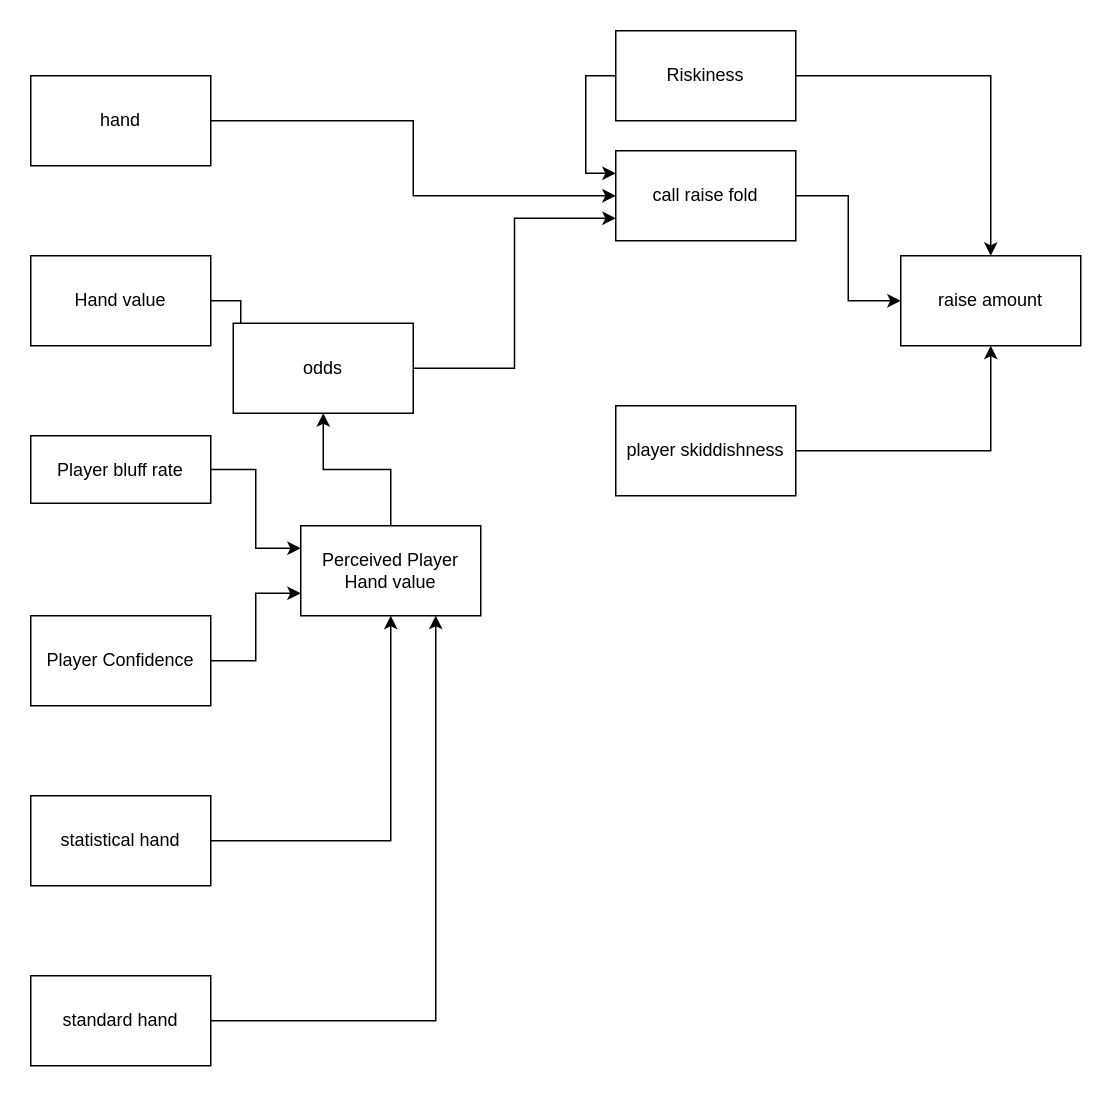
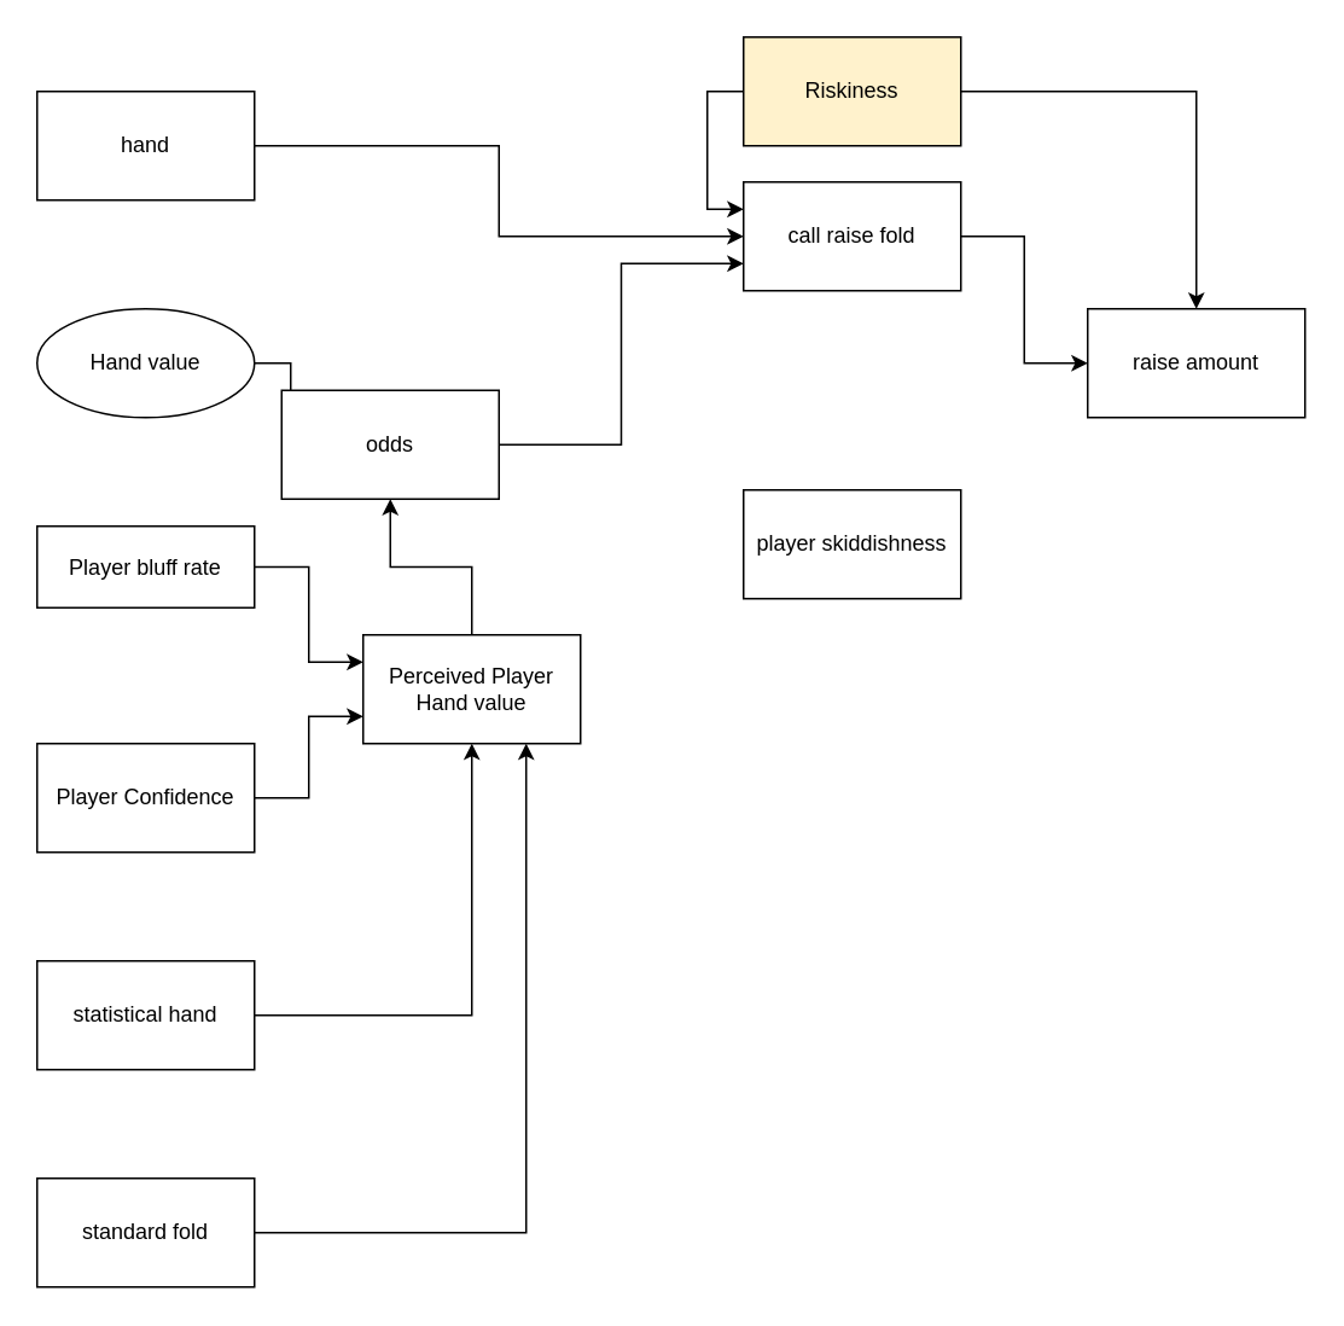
  <mxCell id="0" />
  <mxCell id="1" parent="0" />
  <mxCell id="2" style="edgeStyle=orthogonalEdgeStyle;rounded=0;orthogonalLoop=1;jettySize=auto;html=1;entryX=0;entryY=0.5;entryDx=0;entryDy=0;" edge="1" parent="1" source="3" target="18"><mxGeometry relative="1" as="geometry" /></mxCell>
- <mxCell id="3" value="Hand value" style="rounded=0;whiteSpace=wrap;html=1;" vertex="1" parent="1"><mxGeometry x="20" y="170" width="120" height="60" as="geometry" /></mxCell>
+ <mxCell id="3" value="Hand value" style="ellipse;whiteSpace=wrap;html=1;" vertex="1" parent="1"><mxGeometry x="20" y="170" width="120" height="60" as="geometry" /></mxCell>
  <mxCell id="4" style="edgeStyle=orthogonalEdgeStyle;rounded=0;orthogonalLoop=1;jettySize=auto;html=1;entryX=0;entryY=0.25;entryDx=0;entryDy=0;exitX=0;exitY=0.5;exitDx=0;exitDy=0;" edge="1" parent="1" source="6" target="14"><mxGeometry relative="1" as="geometry" /></mxCell>
  <mxCell id="5" style="edgeStyle=orthogonalEdgeStyle;rounded=0;orthogonalLoop=1;jettySize=auto;html=1;exitX=1;exitY=0.5;exitDx=0;exitDy=0;entryX=0.5;entryY=0;entryDx=0;entryDy=0;" edge="1" parent="1" source="6" target="19"><mxGeometry relative="1" as="geometry" /></mxCell>
- <mxCell id="6" value="Riskiness" style="rounded=0;whiteSpace=wrap;html=1;" vertex="1" parent="1"><mxGeometry x="410" y="20" width="120" height="60" as="geometry" /></mxCell>
+ <mxCell id="6" value="Riskiness" style="rounded=0;whiteSpace=wrap;html=1;fillColor=#fff2cc;" vertex="1" parent="1"><mxGeometry x="410" y="20" width="120" height="60" as="geometry" /></mxCell>
  <mxCell id="7" style="edgeStyle=orthogonalEdgeStyle;rounded=0;orthogonalLoop=1;jettySize=auto;html=1;entryX=0.5;entryY=1;entryDx=0;entryDy=0;" edge="1" parent="1" source="8" target="18"><mxGeometry relative="1" as="geometry" /></mxCell>
  <mxCell id="8" value="Perceived Player Hand value" style="rounded=0;whiteSpace=wrap;html=1;" vertex="1" parent="1"><mxGeometry x="200" y="350" width="120" height="60" as="geometry" /></mxCell>
  <mxCell id="9" style="edgeStyle=orthogonalEdgeStyle;rounded=0;orthogonalLoop=1;jettySize=auto;html=1;entryX=0;entryY=0.25;entryDx=0;entryDy=0;" edge="1" parent="1" source="10" target="8"><mxGeometry relative="1" as="geometry" /></mxCell>
  <mxCell id="10" value="Player bluff rate" style="rounded=0;whiteSpace=wrap;html=1;" vertex="1" parent="1"><mxGeometry x="20" y="290" width="120" height="45" as="geometry" /></mxCell>
  <mxCell id="11" style="edgeStyle=orthogonalEdgeStyle;rounded=0;orthogonalLoop=1;jettySize=auto;html=1;entryX=0;entryY=0.75;entryDx=0;entryDy=0;" edge="1" parent="1" source="12" target="8"><mxGeometry relative="1" as="geometry" /></mxCell>
  <mxCell id="12" value="Player Confidence" style="rounded=0;whiteSpace=wrap;html=1;" vertex="1" parent="1"><mxGeometry x="20" y="410" width="120" height="60" as="geometry" /></mxCell>
  <mxCell id="13" style="edgeStyle=orthogonalEdgeStyle;rounded=0;orthogonalLoop=1;jettySize=auto;html=1;exitX=1;exitY=0.5;exitDx=0;exitDy=0;entryX=0;entryY=0.5;entryDx=0;entryDy=0;" edge="1" parent="1" source="14" target="19"><mxGeometry relative="1" as="geometry" /></mxCell>
  <mxCell id="14" value="call raise fold" style="rounded=0;whiteSpace=wrap;html=1;" vertex="1" parent="1"><mxGeometry x="410" y="100" width="120" height="60" as="geometry" /></mxCell>
- <mxCell id="15" style="edgeStyle=orthogonalEdgeStyle;rounded=0;orthogonalLoop=1;jettySize=auto;html=1;exitX=1;exitY=0.5;exitDx=0;exitDy=0;entryX=0.5;entryY=1;entryDx=0;entryDy=0;" edge="1" parent="1" source="16" target="19"><mxGeometry relative="1" as="geometry" /></mxCell>
  <mxCell id="16" value="player skiddishness" style="rounded=0;whiteSpace=wrap;html=1;" vertex="1" parent="1"><mxGeometry x="410" y="270" width="120" height="60" as="geometry" /></mxCell>
  <mxCell id="17" style="edgeStyle=orthogonalEdgeStyle;rounded=0;orthogonalLoop=1;jettySize=auto;html=1;entryX=0;entryY=0.75;entryDx=0;entryDy=0;" edge="1" parent="1" source="18" target="14"><mxGeometry relative="1" as="geometry" /></mxCell>
  <mxCell id="18" value="odds" style="rounded=0;whiteSpace=wrap;html=1;" vertex="1" parent="1"><mxGeometry x="155" y="215" width="120" height="60" as="geometry" /></mxCell>
  <mxCell id="19" value="raise amount" style="rounded=0;whiteSpace=wrap;html=1;" vertex="1" parent="1"><mxGeometry x="600" y="170" width="120" height="60" as="geometry" /></mxCell>
  <mxCell id="20" style="edgeStyle=orthogonalEdgeStyle;rounded=0;orthogonalLoop=1;jettySize=auto;html=1;entryX=0.5;entryY=1;entryDx=0;entryDy=0;" edge="1" parent="1" source="21" target="8"><mxGeometry relative="1" as="geometry" /></mxCell>
  <mxCell id="21" value="statistical hand" style="rounded=0;whiteSpace=wrap;html=1;" vertex="1" parent="1"><mxGeometry x="20" y="530" width="120" height="60" as="geometry" /></mxCell>
  <mxCell id="22" style="edgeStyle=orthogonalEdgeStyle;rounded=0;orthogonalLoop=1;jettySize=auto;html=1;exitX=1;exitY=0.5;exitDx=0;exitDy=0;entryX=0.75;entryY=1;entryDx=0;entryDy=0;" edge="1" parent="1" source="23" target="8"><mxGeometry relative="1" as="geometry" /></mxCell>
- <mxCell id="23" value="standard hand" style="rounded=0;whiteSpace=wrap;html=1;" vertex="1" parent="1"><mxGeometry x="20" y="650" width="120" height="60" as="geometry" /></mxCell>
+ <mxCell id="23" value="standard fold" style="rounded=0;whiteSpace=wrap;html=1;" vertex="1" parent="1"><mxGeometry x="20" y="650" width="120" height="60" as="geometry" /></mxCell>
  <mxCell id="24" style="edgeStyle=orthogonalEdgeStyle;rounded=0;orthogonalLoop=1;jettySize=auto;html=1;exitX=1;exitY=0.5;exitDx=0;exitDy=0;entryX=0;entryY=0.5;entryDx=0;entryDy=0;" edge="1" parent="1" source="25" target="14"><mxGeometry relative="1" as="geometry" /></mxCell>
  <mxCell id="25" value="hand" style="rounded=0;whiteSpace=wrap;html=1;" vertex="1" parent="1"><mxGeometry x="20" y="50" width="120" height="60" as="geometry" /></mxCell>
